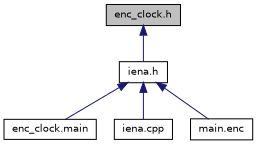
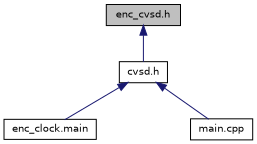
  digraph {
    node [color=black fillcolor=white fontname=Helvetica fontsize=10 shape=record style=filled]
    edge [color=midnightblue dir=back fontname=Helvetica fontsize=10 labelfontname=Helvetica labelfontsize=10 style=solid]
-   n1 [fillcolor=grey75 fontcolor=black height=0.2 label="enc_clock.h" width=0.4]
-   n2 [height=0.2 label="iena.h" width=0.4]
+   n1 [fillcolor=grey75 fontcolor=black height=0.2 label="enc_cvsd.h" width=0.4]
+   n2 [height=0.2 label="cvsd.h" width=0.4]
    n3 [height=0.2 label="enc_clock.main" width=0.4]
-   n4 [height=0.2 label="iena.cpp" width=0.4]
-   n5 [height=0.2 label="main.enc" width=0.4]
+   n5 [height=0.2 label="main.cpp" width=0.4]
    n1 -> n2
    n2 -> n3
-   n2 -> n4
    n2 -> n5
  }
